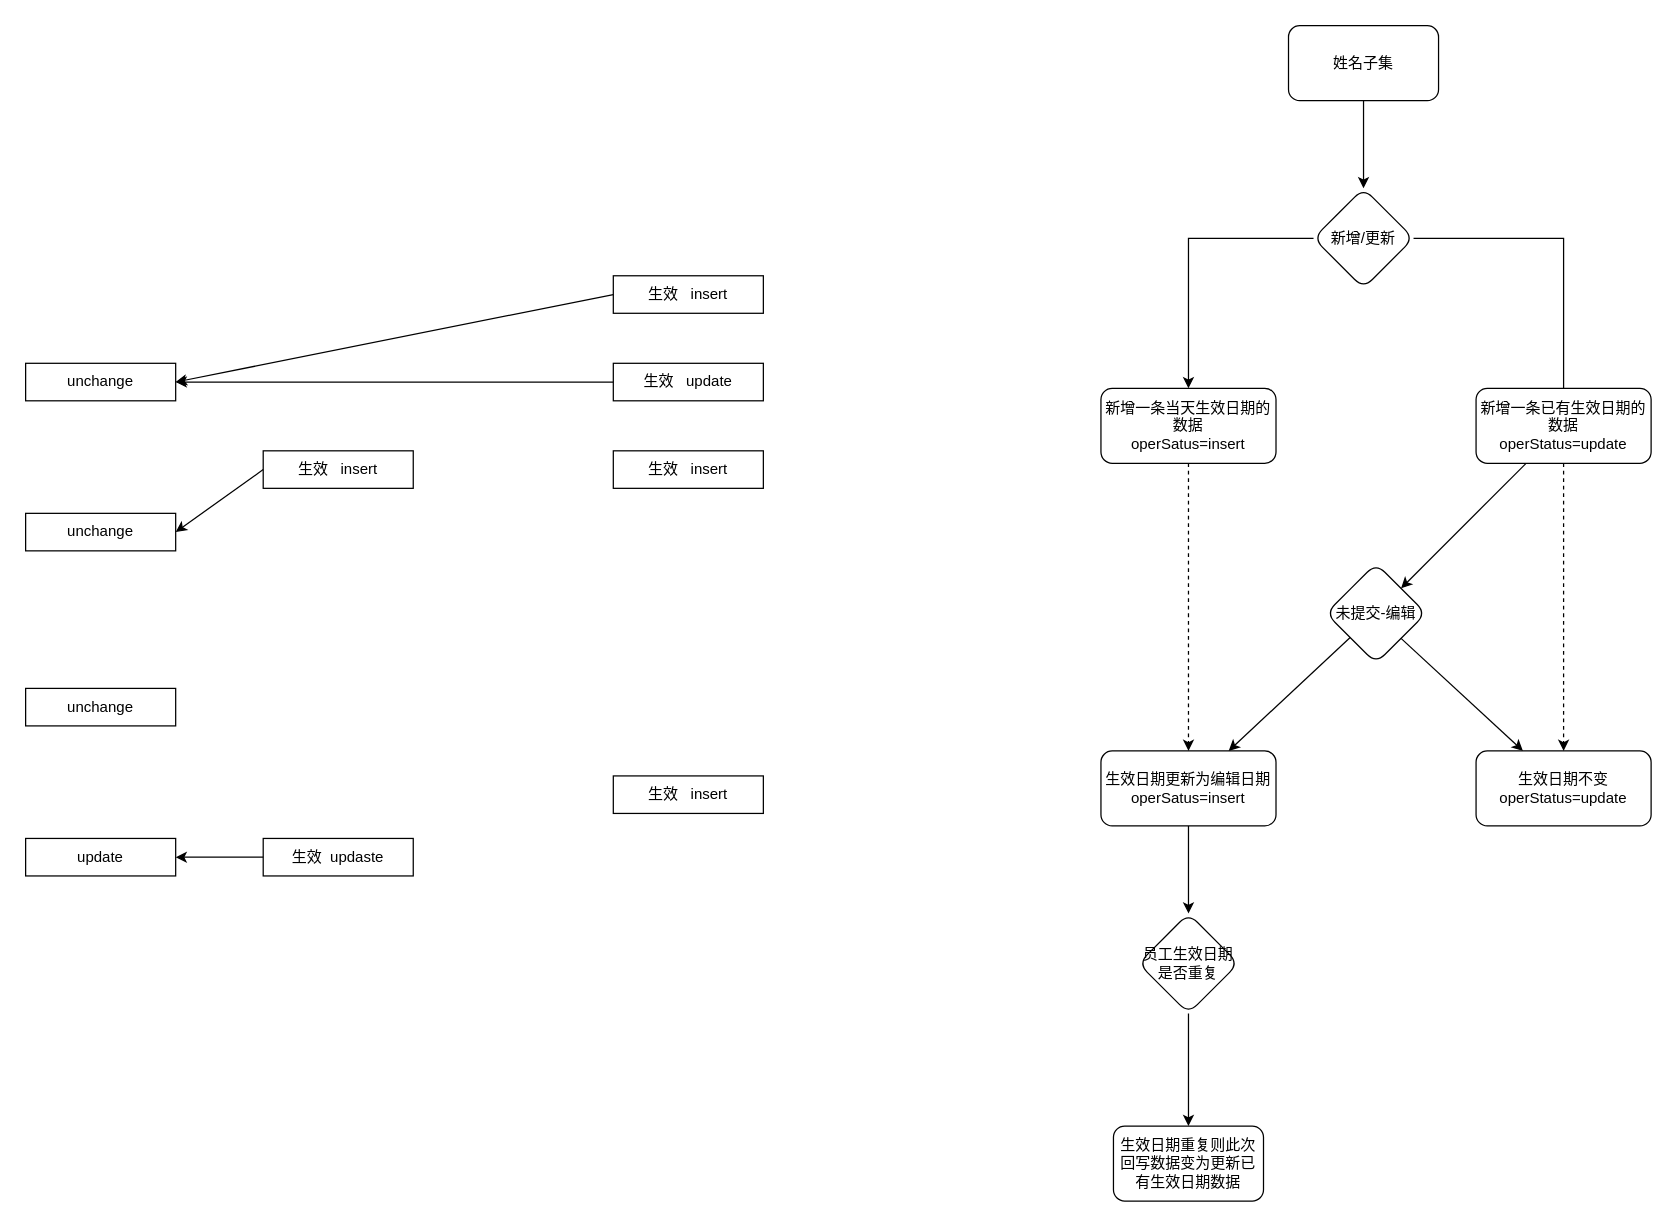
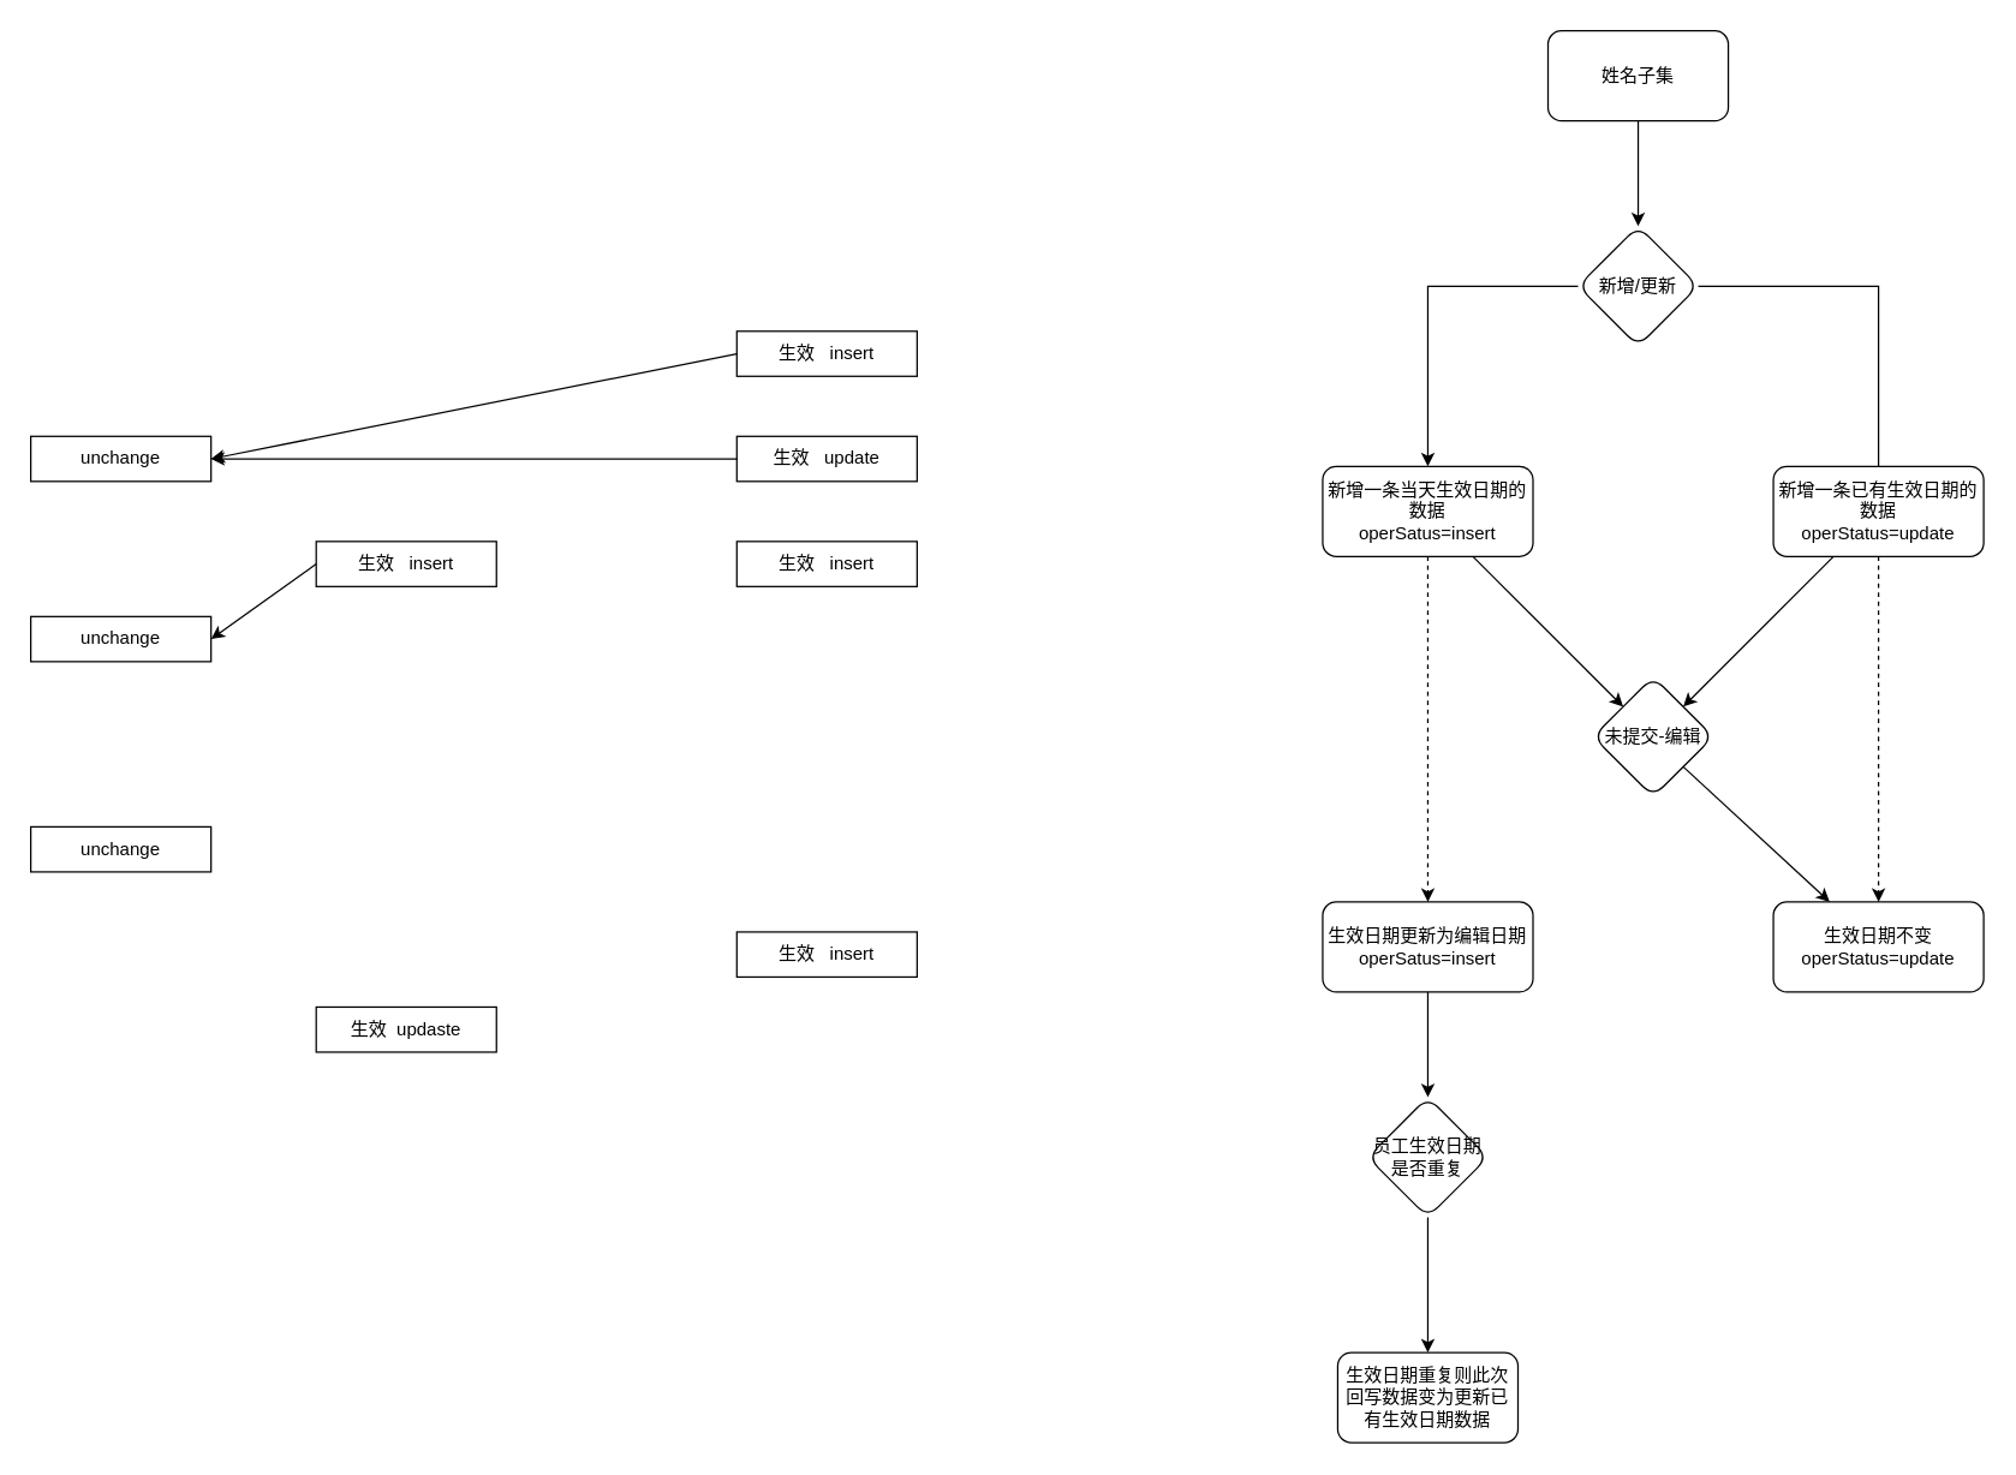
  <mxCell id="0" />
  <mxCell id="1" parent="0" />
  <mxCell id="2" value="unchange" style="rounded=0;whiteSpace=wrap;html=1;" vertex="1" parent="1"><mxGeometry x="20" y="290" width="120" height="30" as="geometry" /></mxCell>
  <mxCell id="3" value="unchange" style="rounded=0;whiteSpace=wrap;html=1;" vertex="1" parent="1"><mxGeometry x="20" y="410" width="120" height="30" as="geometry" /></mxCell>
  <mxCell id="4" value="生效&amp;nbsp; &amp;nbsp;insert" style="rounded=0;whiteSpace=wrap;html=1;" vertex="1" parent="1"><mxGeometry x="210" y="360" width="120" height="30" as="geometry" /></mxCell>
  <mxCell id="5" value="" style="endArrow=classic;html=1;rounded=0;exitX=0;exitY=0.5;exitDx=0;exitDy=0;entryX=1;entryY=0.5;entryDx=0;entryDy=0;" edge="1" parent="1" source="4" target="3"><mxGeometry width="50" height="50" relative="1" as="geometry"><mxPoint x="400" y="600" as="sourcePoint" /><mxPoint x="450" y="550" as="targetPoint" /></mxGeometry></mxCell>
  <mxCell id="6" value="unchange" style="rounded=0;whiteSpace=wrap;html=1;" vertex="1" parent="1"><mxGeometry x="20" y="550" width="120" height="30" as="geometry" /></mxCell>
- <mxCell id="7" value="update" style="rounded=0;whiteSpace=wrap;html=1;" vertex="1" parent="1"><mxGeometry x="20" y="670" width="120" height="30" as="geometry" /></mxCell>
  <mxCell id="8" value="生效&amp;nbsp; updaste" style="rounded=0;whiteSpace=wrap;html=1;" vertex="1" parent="1"><mxGeometry x="210" y="670" width="120" height="30" as="geometry" /></mxCell>
- <mxCell id="9" value="" style="endArrow=classic;html=1;rounded=0;exitX=0;exitY=0.5;exitDx=0;exitDy=0;entryX=1;entryY=0.5;entryDx=0;entryDy=0;" edge="1" parent="1" source="8" target="7"><mxGeometry width="50" height="50" relative="1" as="geometry"><mxPoint x="400" y="860" as="sourcePoint" /><mxPoint x="450" y="810" as="targetPoint" /></mxGeometry></mxCell>
  <mxCell id="10" value="生效&amp;nbsp; &amp;nbsp;insert" style="rounded=0;whiteSpace=wrap;html=1;" vertex="1" parent="1"><mxGeometry x="490" y="360" width="120" height="30" as="geometry" /></mxCell>
  <mxCell id="11" value="生效&amp;nbsp; &amp;nbsp;insert" style="rounded=0;whiteSpace=wrap;html=1;" vertex="1" parent="1"><mxGeometry x="490" y="220" width="120" height="30" as="geometry" /></mxCell>
  <mxCell id="12" value="" style="endArrow=classic;html=1;rounded=0;exitX=0;exitY=0.5;exitDx=0;exitDy=0;entryX=1;entryY=0.5;entryDx=0;entryDy=0;" edge="1" parent="1" source="11" target="2"><mxGeometry width="50" height="50" relative="1" as="geometry"><mxPoint x="270" y="270" as="sourcePoint" /><mxPoint x="200" y="320" as="targetPoint" /></mxGeometry></mxCell>
  <mxCell id="13" value="生效&amp;nbsp; &amp;nbsp;insert" style="rounded=0;whiteSpace=wrap;html=1;" vertex="1" parent="1"><mxGeometry x="490" y="620" width="120" height="30" as="geometry" /></mxCell>
  <mxCell id="14" value="生效&amp;nbsp; &amp;nbsp;update" style="rounded=0;whiteSpace=wrap;html=1;" vertex="1" parent="1"><mxGeometry x="490" y="290" width="120" height="30" as="geometry" /></mxCell>
  <mxCell id="15" value="" style="endArrow=classic;html=1;rounded=0;" edge="1" parent="1" source="14" target="2"><mxGeometry width="50" height="50" relative="1" as="geometry"><mxPoint x="500" y="245" as="sourcePoint" /><mxPoint x="150" y="315" as="targetPoint" /></mxGeometry></mxCell>
  <mxCell id="16" value="" style="edgeStyle=orthogonalEdgeStyle;rounded=0;orthogonalLoop=1;jettySize=auto;html=1;" edge="1" parent="1" source="17" target="20"><mxGeometry relative="1" as="geometry" /></mxCell>
  <mxCell id="17" value="姓名子集" style="rounded=1;whiteSpace=wrap;html=1;" vertex="1" parent="1"><mxGeometry x="1030" y="20" width="120" height="60" as="geometry" /></mxCell>
  <mxCell id="18" value="" style="edgeStyle=orthogonalEdgeStyle;rounded=0;orthogonalLoop=1;jettySize=auto;html=1;" edge="1" parent="1" source="20" target="21"><mxGeometry relative="1" as="geometry" /></mxCell>
  <mxCell id="19" value="" style="edgeStyle=orthogonalEdgeStyle;rounded=0;orthogonalLoop=1;jettySize=auto;html=1;endArrow=none;" edge="1" parent="1" source="20" target="22"><mxGeometry relative="1" as="geometry" /></mxCell>
  <mxCell id="20" value="新增/更新" style="rhombus;whiteSpace=wrap;html=1;rounded=1;" vertex="1" parent="1"><mxGeometry x="1050" y="150" width="80" height="80" as="geometry" /></mxCell>
  <mxCell id="21" value="新增一条当天生效日期的数据&lt;div&gt;operSatus=insert&lt;/div&gt;" style="whiteSpace=wrap;html=1;rounded=1;" vertex="1" parent="1"><mxGeometry x="880" y="310" width="140" height="60" as="geometry" /></mxCell>
  <mxCell id="22" value="新增一条已有生效日期的数据&lt;div&gt;operStatus=update&lt;/div&gt;" style="whiteSpace=wrap;html=1;rounded=1;" vertex="1" parent="1"><mxGeometry x="1180" y="310" width="140" height="60" as="geometry" /></mxCell>
  <mxCell id="23" value="未提交-编辑" style="rhombus;whiteSpace=wrap;html=1;rounded=1;" vertex="1" parent="1"><mxGeometry x="1060" y="450" width="80" height="80" as="geometry" /></mxCell>
+ <mxCell id="24" value="" style="endArrow=classic;html=1;rounded=0;" edge="1" parent="1" source="21" target="23"><mxGeometry width="50" height="50" relative="1" as="geometry"><mxPoint x="980" y="670" as="sourcePoint" /><mxPoint x="1030" y="620" as="targetPoint" /></mxGeometry></mxCell>
  <mxCell id="25" value="" style="endArrow=classic;html=1;rounded=0;" edge="1" parent="1" source="22" target="23"><mxGeometry width="50" height="50" relative="1" as="geometry"><mxPoint x="1150" y="680" as="sourcePoint" /><mxPoint x="1200" y="630" as="targetPoint" /></mxGeometry></mxCell>
  <mxCell id="26" value="" style="edgeStyle=orthogonalEdgeStyle;rounded=0;orthogonalLoop=1;jettySize=auto;html=1;" edge="1" parent="1" source="27" target="34"><mxGeometry relative="1" as="geometry" /></mxCell>
  <mxCell id="27" value="&lt;div&gt;生效日期更新为编辑日期operSatus=insert&lt;/div&gt;" style="whiteSpace=wrap;html=1;rounded=1;" vertex="1" parent="1"><mxGeometry x="880" y="600" width="140" height="60" as="geometry" /></mxCell>
  <mxCell id="28" value="" style="endArrow=classic;html=1;rounded=0;dashed=1;" edge="1" parent="1" source="21" target="27"><mxGeometry width="50" height="50" relative="1" as="geometry"><mxPoint x="900" y="600" as="sourcePoint" /><mxPoint x="950" y="550" as="targetPoint" /></mxGeometry></mxCell>
  <mxCell id="29" value="&lt;div&gt;生效日期不变operStatus=update&lt;/div&gt;" style="whiteSpace=wrap;html=1;rounded=1;" vertex="1" parent="1"><mxGeometry x="1180" y="600" width="140" height="60" as="geometry" /></mxCell>
  <mxCell id="30" value="" style="endArrow=classic;html=1;rounded=0;dashed=1;" edge="1" parent="1" source="22" target="29"><mxGeometry width="50" height="50" relative="1" as="geometry"><mxPoint x="960" y="380" as="sourcePoint" /><mxPoint x="960" y="610" as="targetPoint" /></mxGeometry></mxCell>
- <mxCell id="31" value="" style="endArrow=classic;html=1;rounded=0;" edge="1" parent="1" source="23" target="27"><mxGeometry width="50" height="50" relative="1" as="geometry"><mxPoint x="900" y="600" as="sourcePoint" /><mxPoint x="950" y="550" as="targetPoint" /></mxGeometry></mxCell>
  <mxCell id="32" value="" style="endArrow=classic;html=1;rounded=0;exitX=1;exitY=1;exitDx=0;exitDy=0;" edge="1" parent="1" source="23" target="29"><mxGeometry width="50" height="50" relative="1" as="geometry"><mxPoint x="1089" y="519" as="sourcePoint" /><mxPoint x="992" y="610" as="targetPoint" /></mxGeometry></mxCell>
  <mxCell id="33" value="" style="edgeStyle=orthogonalEdgeStyle;rounded=0;orthogonalLoop=1;jettySize=auto;html=1;" edge="1" parent="1" source="34" target="35"><mxGeometry relative="1" as="geometry" /></mxCell>
  <mxCell id="34" value="员工生效日期是否重复" style="rhombus;whiteSpace=wrap;html=1;rounded=1;" vertex="1" parent="1"><mxGeometry x="910" y="730" width="80" height="80" as="geometry" /></mxCell>
  <mxCell id="35" value="生效日期重复则此次回写数据变为更新已有生效日期数据" style="whiteSpace=wrap;html=1;rounded=1;" vertex="1" parent="1"><mxGeometry x="890" y="900" width="120" height="60" as="geometry" /></mxCell>
